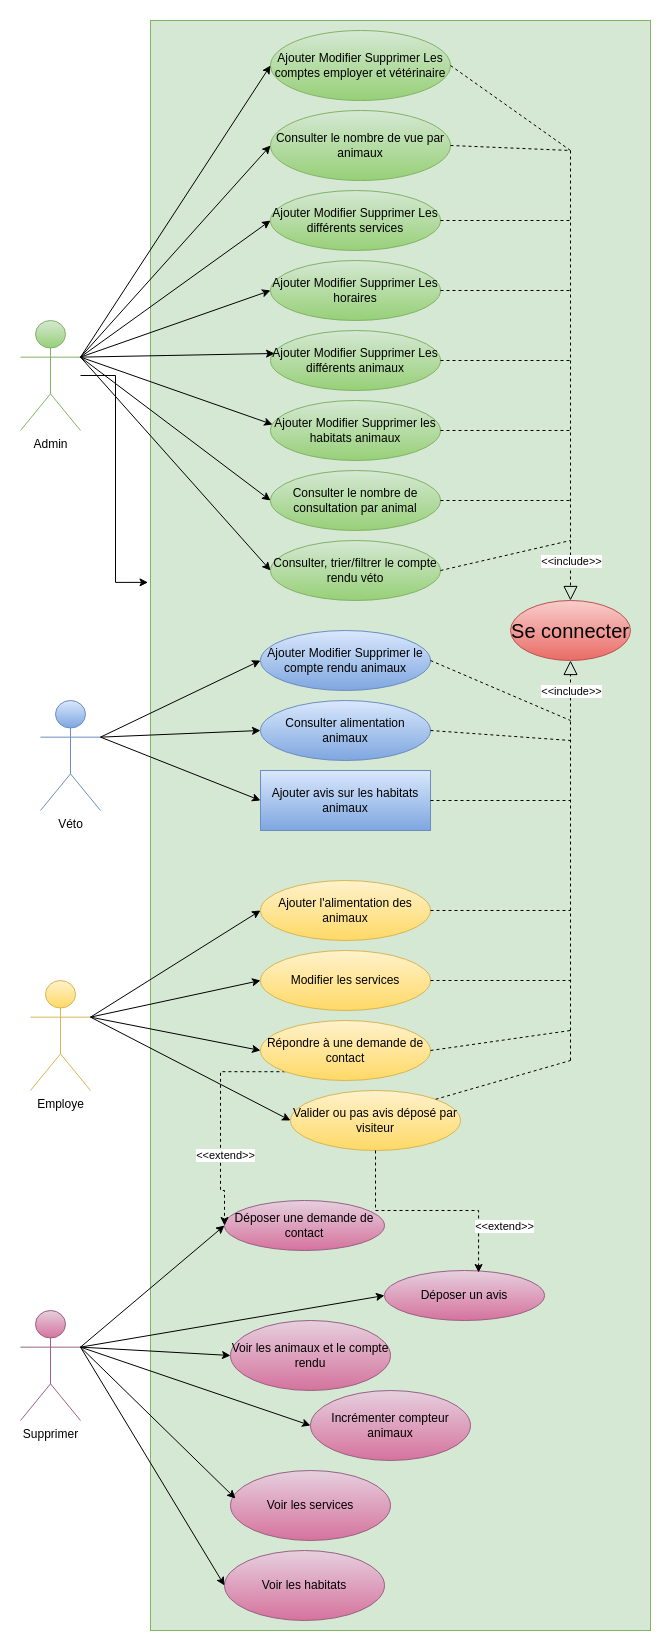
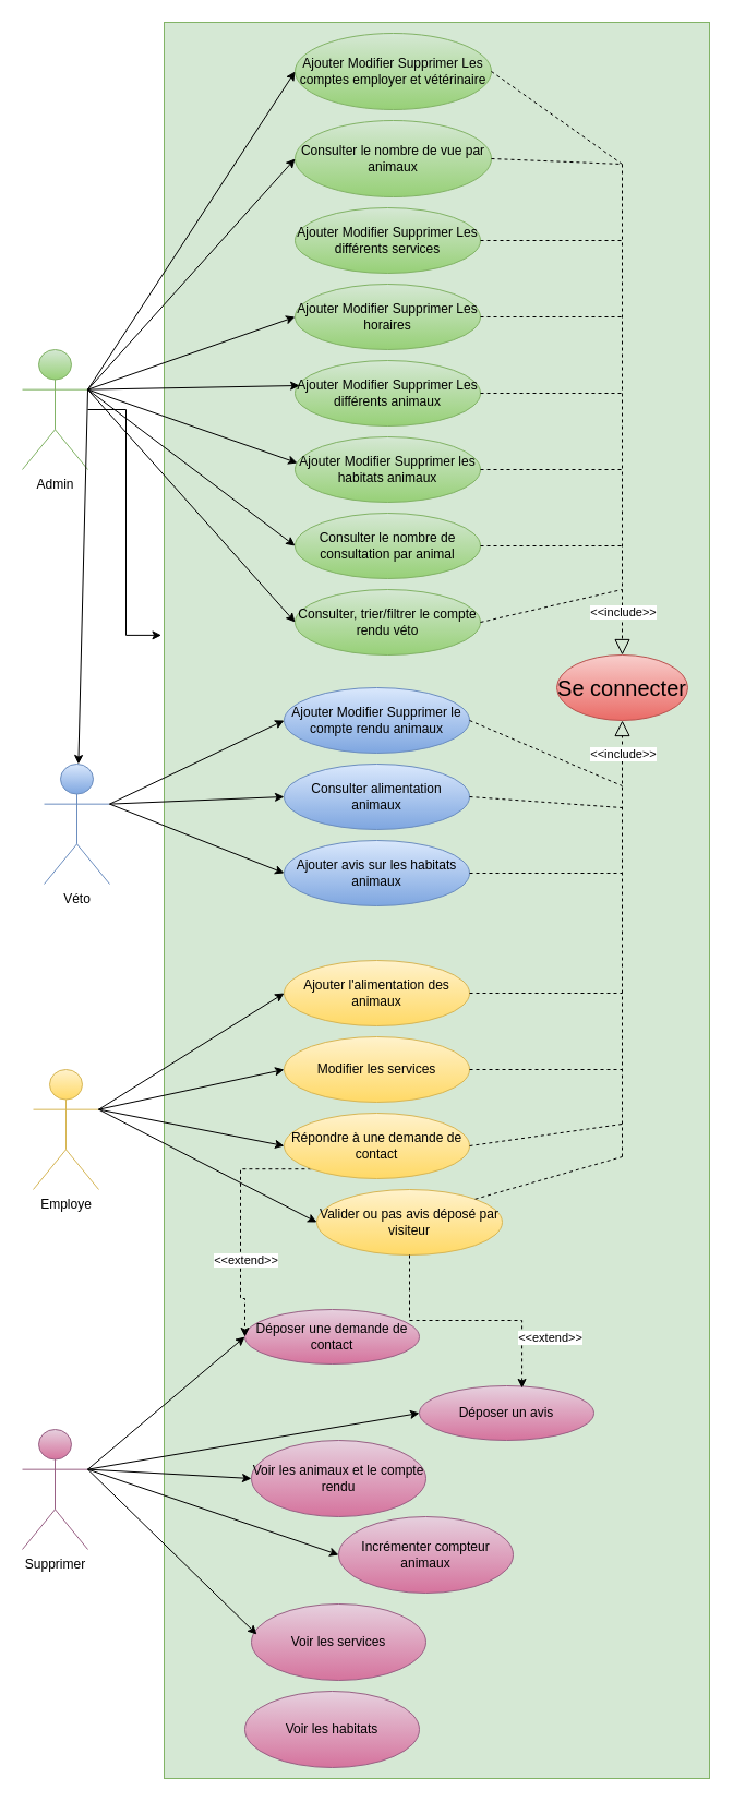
  <mxCell id="0" />
  <mxCell id="1" parent="0" />
  <mxCell id="2" value="" style="rounded=0;whiteSpace=wrap;html=1;fillColor=#d5e8d4;strokeColor=#82b366;" parent="1" vertex="1"><mxGeometry x="150" y="20" width="500" height="1610" as="geometry" /></mxCell>
  <mxCell id="3" value="Admin" style="shape=umlActor;verticalLabelPosition=bottom;verticalAlign=top;html=1;outlineConnect=0;fillColor=#d5e8d4;gradientColor=#97d077;strokeColor=#82b366;" parent="1" vertex="1"><mxGeometry x="20" y="320" width="60" height="110" as="geometry" /></mxCell>
  <mxCell id="4" value="Véto" style="shape=umlActor;verticalLabelPosition=bottom;verticalAlign=top;html=1;outlineConnect=0;fillColor=#dae8fc;gradientColor=#7ea6e0;strokeColor=#6c8ebf;" parent="1" vertex="1"><mxGeometry x="40" y="700" width="60" height="110" as="geometry" /></mxCell>
  <mxCell id="5" value="Employe" style="shape=umlActor;verticalLabelPosition=bottom;verticalAlign=top;html=1;outlineConnect=0;fillColor=#fff2cc;gradientColor=#ffd966;strokeColor=#d6b656;" parent="1" vertex="1"><mxGeometry x="30" y="980" width="60" height="110" as="geometry" /></mxCell>
  <mxCell id="6" value="Supprimer" style="shape=umlActor;verticalLabelPosition=bottom;verticalAlign=top;html=1;outlineConnect=0;fillColor=#e6d0de;gradientColor=#d5739d;strokeColor=#996185;" parent="1" vertex="1"><mxGeometry x="20" y="1310" width="60" height="110" as="geometry" /></mxCell>
  <mxCell id="7" value="Ajouter Modifier Supprimer Les comptes employer et vétérinaire" style="ellipse;whiteSpace=wrap;html=1;fillColor=#d5e8d4;strokeColor=#82b366;gradientColor=#97d077;" parent="1" vertex="1"><mxGeometry x="270" width="180" height="70" as="geometry" y="30" /></mxCell>
  <mxCell id="8" value="Ajouter Modifier Supprimer Les différents services" style="ellipse;whiteSpace=wrap;html=1;fillColor=#d5e8d4;strokeColor=#82b366;gradientColor=#97d077;" parent="1" vertex="1"><mxGeometry x="270" y="190" width="170" height="60" as="geometry" /></mxCell>
  <mxCell id="9" value="Ajouter Modifier Supprimer Les horaires" style="ellipse;whiteSpace=wrap;html=1;fillColor=#d5e8d4;strokeColor=#82b366;gradientColor=#97d077;" parent="1" vertex="1"><mxGeometry x="270" y="260" width="170" height="60" as="geometry" /></mxCell>
  <mxCell id="10" value="Ajouter Modifier Supprimer Les différents animaux" style="ellipse;whiteSpace=wrap;html=1;fillColor=#d5e8d4;strokeColor=#82b366;gradientColor=#97d077;" parent="1" vertex="1"><mxGeometry x="270" y="330" width="170" height="60" as="geometry" /></mxCell>
  <mxCell id="11" value="Consulter le nombre de consultation par animal" style="ellipse;whiteSpace=wrap;html=1;fillColor=#d5e8d4;strokeColor=#82b366;gradientColor=#97d077;" parent="1" vertex="1"><mxGeometry x="270" y="470" width="170" height="60" as="geometry" /></mxCell>
  <mxCell id="12" value="Ajouter Modifier Supprimer les habitats animaux" style="ellipse;whiteSpace=wrap;html=1;fillColor=#d5e8d4;strokeColor=#82b366;gradientColor=#97d077;" parent="1" vertex="1"><mxGeometry x="270" y="400" width="170" height="60" as="geometry" /></mxCell>
  <mxCell id="13" value="Ajouter Modifier Supprimer le compte rendu animaux" style="ellipse;whiteSpace=wrap;html=1;fillColor=#dae8fc;gradientColor=#7ea6e0;strokeColor=#6c8ebf;" parent="1" vertex="1"><mxGeometry x="260" y="630" width="170" height="60" as="geometry" /></mxCell>
  <mxCell id="14" value="Consulter alimentation animaux" style="ellipse;whiteSpace=wrap;html=1;fillColor=#dae8fc;gradientColor=#7ea6e0;strokeColor=#6c8ebf;" parent="1" vertex="1"><mxGeometry x="260" y="700" width="170" height="60" as="geometry" /></mxCell>
- <mxCell id="15" value="Ajouter avis sur les habitats animaux" style="whiteSpace=wrap;html=1;fillColor=#dae8fc;gradientColor=#7ea6e0;strokeColor=#6c8ebf;rounded=0;" parent="1" vertex="1"><mxGeometry x="260" y="770" width="170" height="60" as="geometry" /></mxCell>
+ <mxCell id="15" value="Ajouter avis sur les habitats animaux" style="ellipse;whiteSpace=wrap;html=1;fillColor=#dae8fc;gradientColor=#7ea6e0;strokeColor=#6c8ebf;" parent="1" vertex="1"><mxGeometry x="260" y="770" width="170" height="60" as="geometry" /></mxCell>
  <mxCell id="16" value="Consulter, trier/filtrer le compte rendu véto" style="ellipse;whiteSpace=wrap;html=1;fillColor=#d5e8d4;strokeColor=#82b366;gradientColor=#97d077;" parent="1" vertex="1"><mxGeometry x="270" y="540" width="170" height="60" as="geometry" /></mxCell>
  <mxCell id="17" value="&lt;font style=&quot;font-size: 20px;&quot;&gt;Se connecter&lt;/font&gt;" style="ellipse;whiteSpace=wrap;html=1;fillColor=#f8cecc;gradientColor=#ea6b66;strokeColor=#b85450;" parent="1" vertex="1"><mxGeometry x="510" y="600" width="120" height="60" as="geometry" /></mxCell>
  <mxCell id="18" value="Ajouter l'alimentation des animaux" style="ellipse;whiteSpace=wrap;html=1;fillColor=#fff2cc;gradientColor=#ffd966;strokeColor=#d6b656;" parent="1" vertex="1"><mxGeometry x="260" y="880" width="170" height="60" as="geometry" /></mxCell>
  <mxCell id="19" value="Modifier les services" style="ellipse;whiteSpace=wrap;html=1;fillColor=#fff2cc;gradientColor=#ffd966;strokeColor=#d6b656;" parent="1" vertex="1"><mxGeometry x="260" y="950" width="170" height="60" as="geometry" /></mxCell>
  <mxCell id="20" value="Valider ou pas avis déposé par visiteur" style="ellipse;whiteSpace=wrap;html=1;fillColor=#fff2cc;gradientColor=#ffd966;strokeColor=#d6b656;" parent="1" vertex="1"><mxGeometry x="290" y="1090" width="170" height="60" as="geometry" /></mxCell>
  <mxCell id="21" value="" style="endArrow=none;dashed=1;html=1;rounded=0;exitX=1;exitY=0.5;exitDx=0;exitDy=0;" parent="1" source="7" edge="1"><mxGeometry width="50" height="50" relative="1" as="geometry"><mxPoint x="320" y="420" as="sourcePoint" /><mxPoint x="570" y="150" as="targetPoint" /></mxGeometry></mxCell>
  <mxCell id="22" value="" style="endArrow=none;dashed=1;html=1;rounded=0;exitX=1;exitY=0.5;exitDx=0;exitDy=0;" parent="1" source="8" edge="1"><mxGeometry width="50" height="50" relative="1" as="geometry"><mxPoint x="460" y="155" as="sourcePoint" /><mxPoint x="570" y="220" as="targetPoint" /></mxGeometry></mxCell>
  <mxCell id="23" value="" style="endArrow=none;dashed=1;html=1;rounded=0;exitX=1;exitY=0.5;exitDx=0;exitDy=0;" parent="1" source="9" edge="1"><mxGeometry width="50" height="50" relative="1" as="geometry"><mxPoint x="470" y="165" as="sourcePoint" /><mxPoint x="570" y="290" as="targetPoint" /></mxGeometry></mxCell>
  <mxCell id="24" value="" style="endArrow=none;dashed=1;html=1;rounded=0;exitX=1;exitY=0.5;exitDx=0;exitDy=0;" parent="1" source="10" edge="1"><mxGeometry width="50" height="50" relative="1" as="geometry"><mxPoint x="480" y="175" as="sourcePoint" /><mxPoint x="570" y="360" as="targetPoint" /></mxGeometry></mxCell>
  <mxCell id="25" value="" style="endArrow=none;dashed=1;html=1;rounded=0;exitX=1;exitY=0.5;exitDx=0;exitDy=0;" parent="1" source="12" edge="1"><mxGeometry width="50" height="50" relative="1" as="geometry"><mxPoint x="490" y="185" as="sourcePoint" /><mxPoint x="570" y="430" as="targetPoint" /></mxGeometry></mxCell>
  <mxCell id="26" value="" style="endArrow=none;dashed=1;html=1;rounded=0;" parent="1" source="11" edge="1"><mxGeometry width="50" height="50" relative="1" as="geometry"><mxPoint x="450" y="440" as="sourcePoint" /><mxPoint x="570" y="500" as="targetPoint" /></mxGeometry></mxCell>
  <mxCell id="27" value="" style="endArrow=none;dashed=1;html=1;rounded=0;exitX=1;exitY=0.5;exitDx=0;exitDy=0;" parent="1" source="16" edge="1"><mxGeometry width="50" height="50" relative="1" as="geometry"><mxPoint x="460" y="450" as="sourcePoint" /><mxPoint x="570" y="540" as="targetPoint" /></mxGeometry></mxCell>
  <mxCell id="28" value="" style="endArrow=none;dashed=1;html=1;rounded=0;exitX=1;exitY=0.5;exitDx=0;exitDy=0;" parent="1" source="13" edge="1"><mxGeometry width="50" height="50" relative="1" as="geometry"><mxPoint x="320" y="800" as="sourcePoint" /><mxPoint x="570" y="720" as="targetPoint" /></mxGeometry></mxCell>
  <mxCell id="29" value="" style="endArrow=none;dashed=1;html=1;rounded=0;exitX=1;exitY=0.5;exitDx=0;exitDy=0;" parent="1" source="14" edge="1"><mxGeometry width="50" height="50" relative="1" as="geometry"><mxPoint x="440" y="670" as="sourcePoint" /><mxPoint x="570" y="740" as="targetPoint" /></mxGeometry></mxCell>
  <mxCell id="30" value="" style="endArrow=none;dashed=1;html=1;rounded=0;exitX=1;exitY=0.5;exitDx=0;exitDy=0;" parent="1" source="15" edge="1"><mxGeometry width="50" height="50" relative="1" as="geometry"><mxPoint x="450" y="680" as="sourcePoint" /><mxPoint x="570" y="800" as="targetPoint" /></mxGeometry></mxCell>
  <mxCell id="31" value="" style="endArrow=none;dashed=1;html=1;rounded=0;exitX=1;exitY=0.5;exitDx=0;exitDy=0;" parent="1" source="18" edge="1"><mxGeometry width="50" height="50" relative="1" as="geometry"><mxPoint x="440" y="810" as="sourcePoint" /><mxPoint x="570" y="910" as="targetPoint" /></mxGeometry></mxCell>
  <mxCell id="32" value="" style="endArrow=none;dashed=1;html=1;rounded=0;exitX=1;exitY=0.5;exitDx=0;exitDy=0;" parent="1" source="19" edge="1"><mxGeometry width="50" height="50" relative="1" as="geometry"><mxPoint x="440" y="920" as="sourcePoint" /><mxPoint x="570" y="980" as="targetPoint" /></mxGeometry></mxCell>
  <mxCell id="33" value="" style="endArrow=none;dashed=1;html=1;rounded=0;exitX=1;exitY=0;exitDx=0;exitDy=0;" parent="1" source="20" edge="1"><mxGeometry width="50" height="50" relative="1" as="geometry"><mxPoint x="450" y="930" as="sourcePoint" /><mxPoint x="570" y="1060" as="targetPoint" /></mxGeometry></mxCell>
  <mxCell id="34" value="Déposer un avis" style="ellipse;whiteSpace=wrap;html=1;fillColor=#e6d0de;gradientColor=#d5739d;strokeColor=#996185;" parent="1" vertex="1"><mxGeometry x="384" y="1270" width="160" height="50" as="geometry" /></mxCell>
  <mxCell id="35" value="Déposer une demande de contact" style="ellipse;whiteSpace=wrap;html=1;fillColor=#e6d0de;gradientColor=#d5739d;strokeColor=#996185;" parent="1" vertex="1"><mxGeometry x="224" y="1200" width="160" height="50" as="geometry" /></mxCell>
  <mxCell id="36" style="edgeStyle=orthogonalEdgeStyle;rounded=0;orthogonalLoop=1;jettySize=auto;html=1;entryX=0;entryY=0.5;entryDx=0;entryDy=0;exitX=0;exitY=1;exitDx=0;exitDy=0;dashed=1;" parent="1" source="38" target="35" edge="1"><mxGeometry relative="1" as="geometry"><Array as="points"><mxPoint x="220" y="1071" /><mxPoint x="220" y="1190" /><mxPoint x="224" y="1190" /></Array></mxGeometry></mxCell>
  <mxCell id="37" value="&amp;lt;&amp;lt;extend&amp;gt;&amp;gt;" style="edgeLabel;html=1;align=center;verticalAlign=middle;resizable=0;points=[];" parent="36" vertex="1" connectable="0"><mxGeometry x="0.069" y="4" relative="1" as="geometry"><mxPoint y="29" as="offset" /></mxGeometry></mxCell>
  <mxCell id="38" value="Répondre à une demande de contact" style="ellipse;whiteSpace=wrap;html=1;fillColor=#fff2cc;gradientColor=#ffd966;strokeColor=#d6b656;" parent="1" vertex="1"><mxGeometry x="260" y="1020" width="170" height="60" as="geometry" /></mxCell>
  <mxCell id="39" value="" style="endArrow=none;dashed=1;html=1;rounded=0;exitX=1;exitY=0.5;exitDx=0;exitDy=0;" parent="1" source="38" edge="1"><mxGeometry width="50" height="50" relative="1" as="geometry"><mxPoint x="360" y="1070" as="sourcePoint" /><mxPoint x="570" y="1030" as="targetPoint" /></mxGeometry></mxCell>
  <mxCell id="40" value="" style="endArrow=classic;html=1;rounded=0;exitX=1;exitY=0.333;exitDx=0;exitDy=0;exitPerimeter=0;entryX=0;entryY=0.5;entryDx=0;entryDy=0;" parent="1" source="3" target="7" edge="1"><mxGeometry width="50" height="50" relative="1" as="geometry"><mxPoint x="110" y="290" as="sourcePoint" /><mxPoint x="160" y="240" as="targetPoint" /></mxGeometry></mxCell>
- <mxCell id="41" value="" style="endArrow=classic;html=1;rounded=0;exitX=1;exitY=0.333;exitDx=0;exitDy=0;exitPerimeter=0;entryX=0;entryY=0.5;entryDx=0;entryDy=0;" parent="1" source="3" target="8" edge="1"><mxGeometry width="50" height="50" relative="1" as="geometry"><mxPoint x="100" y="327" as="sourcePoint" /><mxPoint x="280" y="170" as="targetPoint" /></mxGeometry></mxCell>
+ <mxCell id="41" value="" style="endArrow=classic;html=1;rounded=0;exitX=1;exitY=0.333;exitDx=0;exitDy=0;exitPerimeter=0;" parent="1" source="3" target="4" edge="1"><mxGeometry width="50" height="50" relative="1" as="geometry"><mxPoint x="100" y="327" as="sourcePoint" /><mxPoint x="280" y="170" as="targetPoint" /></mxGeometry></mxCell>
  <mxCell id="42" value="" style="endArrow=classic;html=1;rounded=0;exitX=1;exitY=0.333;exitDx=0;exitDy=0;exitPerimeter=0;entryX=0;entryY=0.5;entryDx=0;entryDy=0;" parent="1" source="3" target="9" edge="1"><mxGeometry width="50" height="50" relative="1" as="geometry"><mxPoint x="100" y="327" as="sourcePoint" /><mxPoint x="280" y="230" as="targetPoint" /></mxGeometry></mxCell>
  <mxCell id="43" value="" style="endArrow=classic;html=1;rounded=0;exitX=1;exitY=0.333;exitDx=0;exitDy=0;exitPerimeter=0;entryX=0.024;entryY=0.383;entryDx=0;entryDy=0;entryPerimeter=0;" parent="1" source="3" target="10" edge="1"><mxGeometry width="50" height="50" relative="1" as="geometry"><mxPoint x="110" y="337" as="sourcePoint" /><mxPoint x="290" y="240" as="targetPoint" /></mxGeometry></mxCell>
  <mxCell id="44" value="" style="endArrow=classic;html=1;rounded=0;exitX=1;exitY=0.333;exitDx=0;exitDy=0;exitPerimeter=0;entryX=0.012;entryY=0.4;entryDx=0;entryDy=0;entryPerimeter=0;" parent="1" source="3" target="12" edge="1"><mxGeometry width="50" height="50" relative="1" as="geometry"><mxPoint x="120" y="347" as="sourcePoint" /><mxPoint x="300" y="250" as="targetPoint" /></mxGeometry></mxCell>
  <mxCell id="45" value="" style="endArrow=classic;html=1;rounded=0;exitX=1;exitY=0.333;exitDx=0;exitDy=0;exitPerimeter=0;entryX=0;entryY=0.5;entryDx=0;entryDy=0;" parent="1" source="3" target="11" edge="1"><mxGeometry width="50" height="50" relative="1" as="geometry"><mxPoint x="130" y="357" as="sourcePoint" /><mxPoint x="310" y="260" as="targetPoint" /></mxGeometry></mxCell>
  <mxCell id="46" value="" style="endArrow=classic;html=1;rounded=0;exitX=1;exitY=0.333;exitDx=0;exitDy=0;exitPerimeter=0;entryX=0;entryY=0.5;entryDx=0;entryDy=0;" parent="1" source="3" target="16" edge="1"><mxGeometry width="50" height="50" relative="1" as="geometry"><mxPoint x="140" y="367" as="sourcePoint" /><mxPoint x="320" y="270" as="targetPoint" /></mxGeometry></mxCell>
  <mxCell id="47" value="" style="endArrow=classic;html=1;rounded=0;exitX=1;exitY=0.333;exitDx=0;exitDy=0;exitPerimeter=0;entryX=0;entryY=0.5;entryDx=0;entryDy=0;" parent="1" source="4" target="13" edge="1"><mxGeometry width="50" height="50" relative="1" as="geometry"><mxPoint x="160" y="750" as="sourcePoint" /><mxPoint x="210" y="700" as="targetPoint" /></mxGeometry></mxCell>
  <mxCell id="48" value="" style="endArrow=classic;html=1;rounded=0;exitX=1;exitY=0.333;exitDx=0;exitDy=0;exitPerimeter=0;entryX=0;entryY=0.5;entryDx=0;entryDy=0;" parent="1" source="4" target="14" edge="1"><mxGeometry width="50" height="50" relative="1" as="geometry"><mxPoint x="110" y="747" as="sourcePoint" /><mxPoint x="270" y="670" as="targetPoint" /></mxGeometry></mxCell>
  <mxCell id="49" value="" style="endArrow=classic;html=1;rounded=0;exitX=1;exitY=0.333;exitDx=0;exitDy=0;exitPerimeter=0;entryX=0;entryY=0.5;entryDx=0;entryDy=0;" parent="1" source="4" target="15" edge="1"><mxGeometry width="50" height="50" relative="1" as="geometry"><mxPoint x="120" y="757" as="sourcePoint" /><mxPoint x="280" y="680" as="targetPoint" /></mxGeometry></mxCell>
  <mxCell id="50" value="" style="endArrow=classic;html=1;rounded=0;exitX=1;exitY=0.333;exitDx=0;exitDy=0;exitPerimeter=0;entryX=0;entryY=0.5;entryDx=0;entryDy=0;" parent="1" source="5" target="18" edge="1"><mxGeometry width="50" height="50" relative="1" as="geometry"><mxPoint x="150" y="960" as="sourcePoint" /><mxPoint x="200" y="910" as="targetPoint" /></mxGeometry></mxCell>
  <mxCell id="51" value="" style="endArrow=classic;html=1;rounded=0;exitX=1;exitY=0.333;exitDx=0;exitDy=0;exitPerimeter=0;entryX=0;entryY=0.5;entryDx=0;entryDy=0;" parent="1" source="5" target="19" edge="1"><mxGeometry width="50" height="50" relative="1" as="geometry"><mxPoint x="110" y="967" as="sourcePoint" /><mxPoint x="270" y="920" as="targetPoint" /></mxGeometry></mxCell>
  <mxCell id="52" value="" style="endArrow=classic;html=1;rounded=0;exitX=1;exitY=0.333;exitDx=0;exitDy=0;exitPerimeter=0;entryX=0;entryY=0.5;entryDx=0;entryDy=0;" parent="1" source="5" target="38" edge="1"><mxGeometry width="50" height="50" relative="1" as="geometry"><mxPoint x="120" y="977" as="sourcePoint" /><mxPoint x="280" y="930" as="targetPoint" /></mxGeometry></mxCell>
  <mxCell id="53" value="" style="endArrow=classic;html=1;rounded=0;exitX=1;exitY=0.333;exitDx=0;exitDy=0;exitPerimeter=0;entryX=0;entryY=0.5;entryDx=0;entryDy=0;" parent="1" source="5" target="20" edge="1"><mxGeometry width="50" height="50" relative="1" as="geometry"><mxPoint x="130" y="987" as="sourcePoint" /><mxPoint x="290" y="940" as="targetPoint" /></mxGeometry></mxCell>
  <mxCell id="54" value="" style="endArrow=classic;html=1;rounded=0;exitX=1;exitY=0.333;exitDx=0;exitDy=0;exitPerimeter=0;entryX=0;entryY=0.5;entryDx=0;entryDy=0;" parent="1" source="6" target="34" edge="1"><mxGeometry width="50" height="50" relative="1" as="geometry"><mxPoint x="110" y="1177" as="sourcePoint" /><mxPoint x="260" y="1215" as="targetPoint" /></mxGeometry></mxCell>
  <mxCell id="55" value="" style="endArrow=classic;html=1;rounded=0;exitX=1;exitY=0.333;exitDx=0;exitDy=0;exitPerimeter=0;entryX=0;entryY=0.5;entryDx=0;entryDy=0;" parent="1" source="6" target="35" edge="1"><mxGeometry width="50" height="50" relative="1" as="geometry"><mxPoint x="120" y="1187" as="sourcePoint" /><mxPoint x="270" y="1225" as="targetPoint" /></mxGeometry></mxCell>
  <mxCell id="56" value="" style="endArrow=block;dashed=1;endFill=0;endSize=12;html=1;rounded=0;entryX=0.5;entryY=1;entryDx=0;entryDy=0;" parent="1" target="17" edge="1"><mxGeometry width="160" relative="1" as="geometry"><mxPoint x="570" y="1060" as="sourcePoint" /><mxPoint x="680" y="840" as="targetPoint" /></mxGeometry></mxCell>
  <mxCell id="57" value="&amp;lt;&amp;lt;include&amp;gt;&amp;gt;" style="edgeLabel;html=1;align=center;verticalAlign=middle;resizable=0;points=[];" parent="56" vertex="1" connectable="0"><mxGeometry x="0.745" y="1" relative="1" as="geometry"><mxPoint x="1" y="-21" as="offset" /></mxGeometry></mxCell>
  <mxCell id="58" value="" style="endArrow=block;dashed=1;endFill=0;endSize=12;html=1;rounded=0;entryX=0.5;entryY=0;entryDx=0;entryDy=0;" parent="1" target="17" edge="1"><mxGeometry width="160" relative="1" as="geometry"><mxPoint x="570" y="150" as="sourcePoint" /><mxPoint x="460" y="750" as="targetPoint" /></mxGeometry></mxCell>
  <mxCell id="59" value="&amp;lt;&amp;lt;include&amp;gt;&amp;gt;" style="edgeLabel;html=1;align=center;verticalAlign=middle;resizable=0;points=[];" parent="58" vertex="1" connectable="0"><mxGeometry x="0.689" y="2" relative="1" as="geometry"><mxPoint x="-2" y="30" as="offset" /></mxGeometry></mxCell>
  <mxCell id="60" style="edgeStyle=orthogonalEdgeStyle;rounded=0;orthogonalLoop=1;jettySize=auto;html=1;entryX=0.588;entryY=0.04;entryDx=0;entryDy=0;entryPerimeter=0;dashed=1;" parent="1" source="20" target="34" edge="1"><mxGeometry relative="1" as="geometry" /></mxCell>
  <mxCell id="61" value="&amp;lt;&amp;lt;extend&amp;gt;&amp;gt;" style="edgeLabel;html=1;align=center;verticalAlign=middle;resizable=0;points=[];" parent="60" vertex="1" connectable="0"><mxGeometry x="-0.074" relative="1" as="geometry"><mxPoint x="84" y="15" as="offset" /></mxGeometry></mxCell>
  <mxCell id="62" style="edgeStyle=orthogonalEdgeStyle;rounded=0;orthogonalLoop=1;jettySize=auto;html=1;entryX=-0.005;entryY=0.349;entryDx=0;entryDy=0;entryPerimeter=0;" parent="1" source="3" target="2" edge="1"><mxGeometry relative="1" as="geometry" /></mxCell>
  <mxCell id="63" value="Voir les animaux et le compte rendu" style="ellipse;whiteSpace=wrap;html=1;fillColor=#e6d0de;gradientColor=#d5739d;strokeColor=#996185;" vertex="1" parent="1"><mxGeometry x="230" y="1320" width="160" height="70" as="geometry" /></mxCell>
  <mxCell id="64" value="" style="endArrow=classic;html=1;rounded=0;exitX=1;exitY=0.333;exitDx=0;exitDy=0;exitPerimeter=0;entryX=0;entryY=0.5;entryDx=0;entryDy=0;" edge="1" parent="1" source="6" target="63"><mxGeometry width="50" height="50" relative="1" as="geometry"><mxPoint x="360" y="1260" as="sourcePoint" /><mxPoint x="410" y="1210" as="targetPoint" /></mxGeometry></mxCell>
  <mxCell id="65" value="Voir les services" style="ellipse;whiteSpace=wrap;html=1;fillColor=#e6d0de;gradientColor=#d5739d;strokeColor=#996185;" vertex="1" parent="1"><mxGeometry x="230" y="1470" width="160" height="70" as="geometry" /></mxCell>
  <mxCell id="66" value="Voir les habitats" style="ellipse;whiteSpace=wrap;html=1;fillColor=#e6d0de;gradientColor=#d5739d;strokeColor=#996185;" vertex="1" parent="1"><mxGeometry x="224" y="1550" width="160" height="70" as="geometry" /></mxCell>
  <mxCell id="67" value="" style="endArrow=classic;html=1;rounded=0;exitX=1;exitY=0.333;exitDx=0;exitDy=0;exitPerimeter=0;entryX=0.031;entryY=0.4;entryDx=0;entryDy=0;entryPerimeter=0;" edge="1" parent="1" source="6" target="65"><mxGeometry width="50" height="50" relative="1" as="geometry"><mxPoint x="140" y="1400" as="sourcePoint" /><mxPoint x="190" y="1350" as="targetPoint" /></mxGeometry></mxCell>
- <mxCell id="68" value="" style="endArrow=classic;html=1;rounded=0;exitX=1;exitY=0.333;exitDx=0;exitDy=0;exitPerimeter=0;entryX=0;entryY=0.5;entryDx=0;entryDy=0;" edge="1" parent="1" source="6" target="66"><mxGeometry width="50" height="50" relative="1" as="geometry"><mxPoint x="100" y="1347" as="sourcePoint" /><mxPoint x="239" y="1428" as="targetPoint" /></mxGeometry></mxCell>
  <mxCell id="69" value="Incrémenter compteur animaux" style="ellipse;whiteSpace=wrap;html=1;fillColor=#e6d0de;gradientColor=#d5739d;strokeColor=#996185;" vertex="1" parent="1"><mxGeometry x="310" y="1390" width="160" height="70" as="geometry" /></mxCell>
  <mxCell id="70" value="" style="endArrow=classic;html=1;rounded=0;exitX=1;exitY=0.333;exitDx=0;exitDy=0;exitPerimeter=0;entryX=0;entryY=0.5;entryDx=0;entryDy=0;" edge="1" parent="1" source="6" target="69"><mxGeometry width="50" height="50" relative="1" as="geometry"><mxPoint x="350" y="1430" as="sourcePoint" /><mxPoint x="400" y="1380" as="targetPoint" /></mxGeometry></mxCell>
  <mxCell id="71" value="Consulter le nombre de vue par animaux" style="ellipse;whiteSpace=wrap;html=1;fillColor=#d5e8d4;strokeColor=#82b366;gradientColor=#97d077;" vertex="1" parent="1"><mxGeometry x="270" y="110" width="180" height="70" as="geometry" /></mxCell>
  <mxCell id="72" value="" style="endArrow=classic;html=1;rounded=0;exitX=1;exitY=0.333;exitDx=0;exitDy=0;exitPerimeter=0;entryX=0;entryY=0.5;entryDx=0;entryDy=0;" edge="1" parent="1" source="3" target="71"><mxGeometry width="50" height="50" relative="1" as="geometry"><mxPoint x="200" y="240" as="sourcePoint" /><mxPoint x="250" y="190" as="targetPoint" /></mxGeometry></mxCell>
  <mxCell id="73" value="" style="endArrow=none;dashed=1;html=1;rounded=0;exitX=1;exitY=0.5;exitDx=0;exitDy=0;" edge="1" parent="1" source="71"><mxGeometry width="50" height="50" relative="1" as="geometry"><mxPoint x="470" y="180" as="sourcePoint" /><mxPoint x="570" y="150" as="targetPoint" /></mxGeometry></mxCell>
